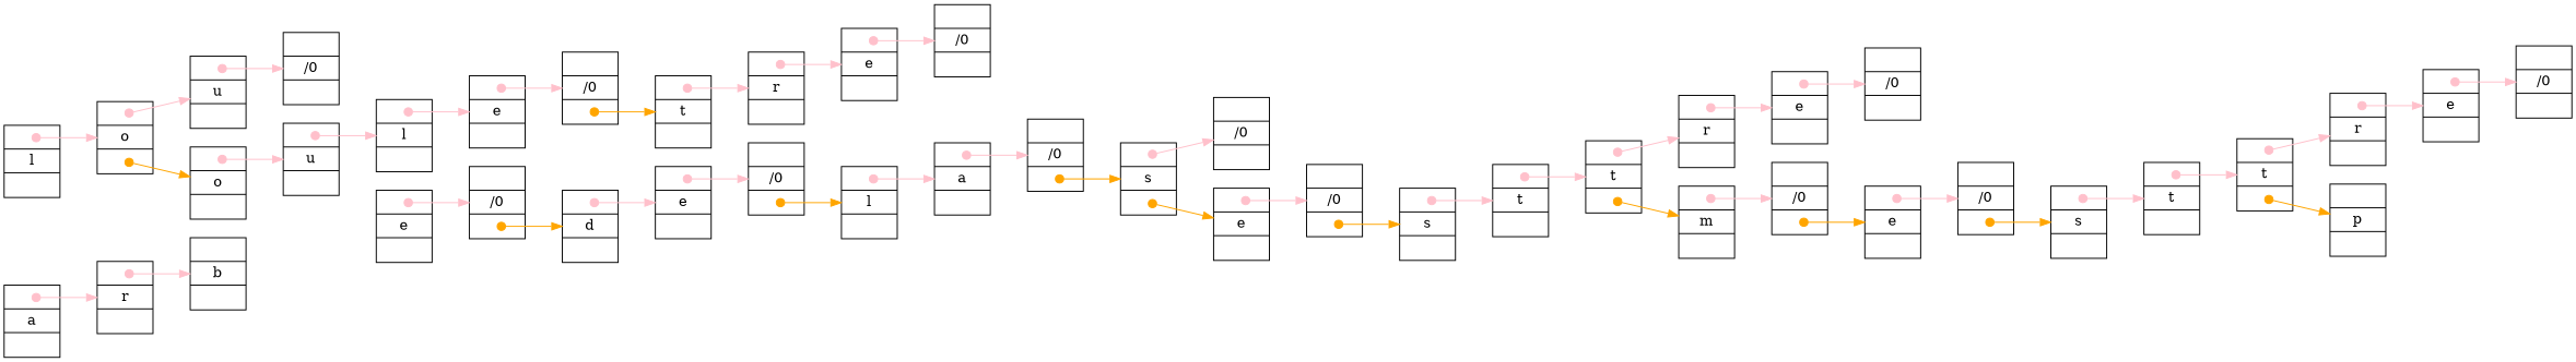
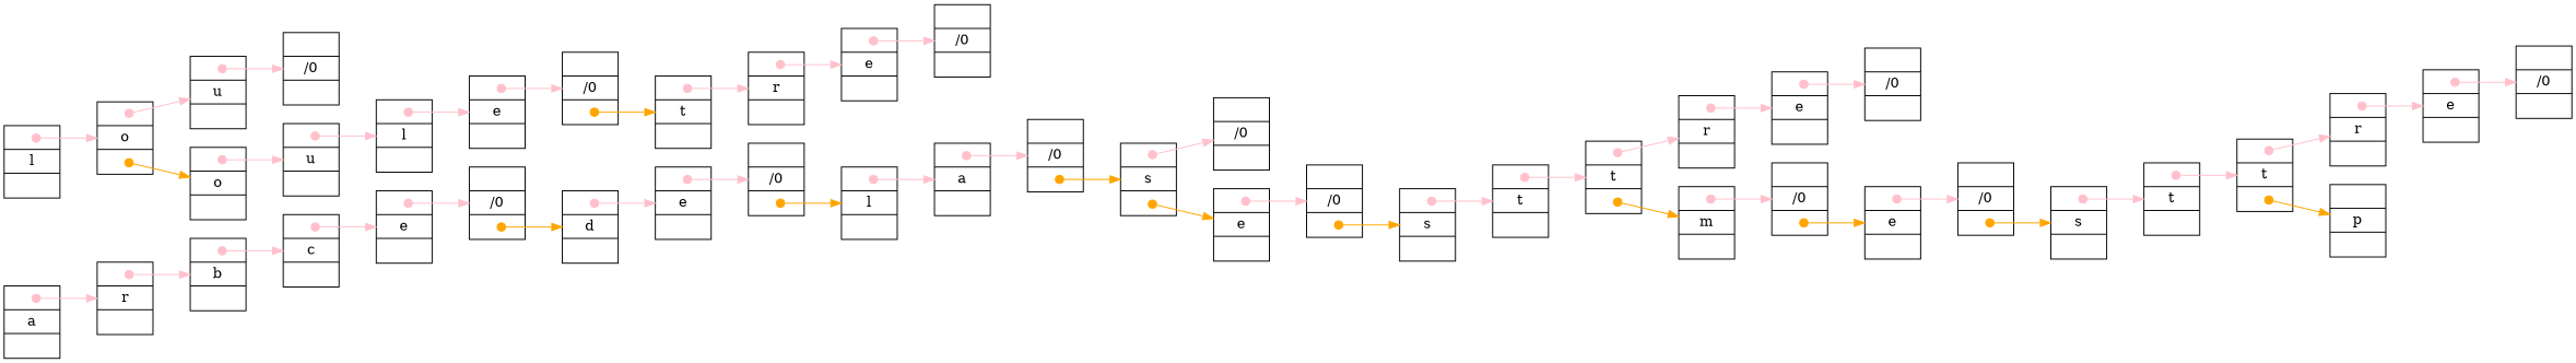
  digraph {
    rankdir=LR
    node [shape=record]
    edge [arrowtail=dot color=pink dir=both tailclip=false tailport="gauche:c"]
    n1 [height=.1 label="<gauche> | a | <droit>"]
    n2 [height=.1 label="<gauche> | r | <droit>"]
    n3 [height=.1 label="<gauche> | b | <droit>"]
+   n4 [height=.1 label="<gauche> | c | <droit>"]
    n5 [height=.1 label="<gauche> | e | <droit>"]
    n6 [height=.1 label="<gauche> | /0 | <droit>"]
    n7 [height=.1 label="<gauche> | d | <droit>"]
    n8 [height=.1 label="<gauche> | e | <droit>"]
    n9 [height=.1 label="<gauche> | /0 | <droit>"]
    n10 [height=.1 label="<gauche> | l | <droit>"]
    n11 [height=.1 label="<gauche> | a | <droit>"]
    n12 [height=.1 label="<gauche> | /0 | <droit>"]
    n13 [height=.1 label="<gauche> | s | <droit>"]
    n14 [height=.1 label="<gauche> | e | <droit>"]
    n15 [height=.1 label="<gauche> | /0 | <droit>"]
    n16 [height=.1 label="<gauche> | /0 | <droit>"]
    n17 [height=.1 label="<gauche> | s | <droit>"]
    n18 [height=.1 label="<gauche> | t | <droit>"]
    n19 [height=.1 label="<gauche> | t | <droit>"]
    n20 [height=.1 label="<gauche> | m | <droit>"]
    n21 [height=.1 label="<gauche> | r | <droit>"]
    n22 [height=.1 label="<gauche> | /0 | <droit>"]
    n23 [height=.1 label="<gauche> | e | <droit>"]
    n24 [height=.1 label="<gauche> | e | <droit>"]
    n25 [height=.1 label="<gauche> | /0 | <droit>"]
    n26 [height=.1 label="<gauche> | s | <droit>"]
    n27 [height=.1 label="<gauche> | t | <droit>"]
    n28 [height=.1 label="<gauche> | t | <droit>"]
    n29 [height=.1 label="<gauche> | p | <droit>"]
    n30 [height=.1 label="<gauche> | r | <droit>"]
    n31 [height=.1 label="<gauche> | e | <droit>"]
    n32 [height=.1 label="<gauche> | l | <droit>"]
    n33 [height=.1 label="<gauche> | o | <droit>"]
    n34 [height=.1 label="<gauche> | o | <droit>"]
    n35 [height=.1 label="<gauche> | u | <droit>"]
    n36 [height=.1 label="<gauche> | u | <droit>"]
    n37 [height=.1 label="<gauche> | /0 | <droit>"]
    n38 [height=.1 label="<gauche> | l | <droit>"]
    n39 [height=.1 label="<gauche> | e | <droit>"]
    n40 [height=.1 label="<gauche> | /0 | <droit>"]
    n41 [height=.1 label="<gauche> | t | <droit>"]
    n42 [height=.1 label="<gauche> | r | <droit>"]
    n43 [height=.1 label="<gauche> | e | <droit>"]
    n44 [height=.1 label="<gauche> | /0 | <droit>"]
    n45 [height=.1 label="<gauche> | /0 | <droit>"]
    n46 [height=.1 label="<gauche> | /0 | <droit>"]
    n1 -> n2
    n2 -> n3
+   n3 -> n4
+   n4 -> n5
    n5 -> n6
    n6 -> n7 [color=orange tailport="droit:c"]
    n7 -> n8
    n8 -> n9
    n9 -> n10 [color=orange tailport="droit:c"]
    n10 -> n11
    n11 -> n12
    n12 -> n13 [color=orange tailport="droit:c"]
    n13 -> n14 [color=orange tailport="droit:c"]
    n13 -> n15
    n14 -> n16
    n16 -> n17 [color=orange tailport="droit:c"]
    n17 -> n18
    n18 -> n19
    n19 -> n20 [color=orange tailport="droit:c"]
    n19 -> n21
    n20 -> n22
    n21 -> n23
    n22 -> n24 [color=orange tailport="droit:c"]
    n23 -> n46
    n24 -> n25
    n25 -> n26 [color=orange tailport="droit:c"]
    n26 -> n27
    n27 -> n28
    n28 -> n29 [color=orange tailport="droit:c"]
    n28 -> n30
    n30 -> n31
    n31 -> n45
    n32 -> n33
    n33 -> n34 [color=orange tailport="droit:c"]
    n33 -> n35
    n34 -> n36
    n35 -> n37
    n36 -> n38
    n38 -> n39
    n39 -> n40
    n40 -> n41 [color=orange tailport="droit:c"]
    n41 -> n42
    n42 -> n43
    n43 -> n44
  }
